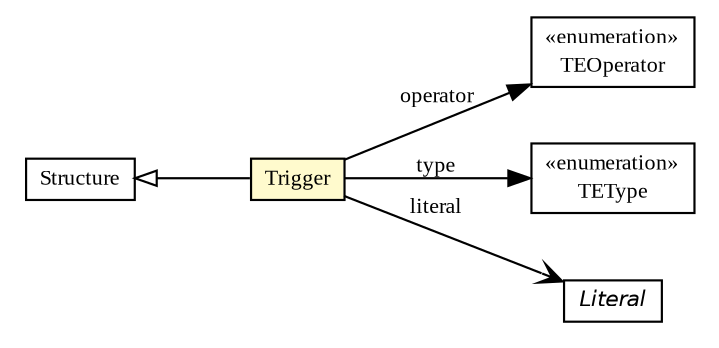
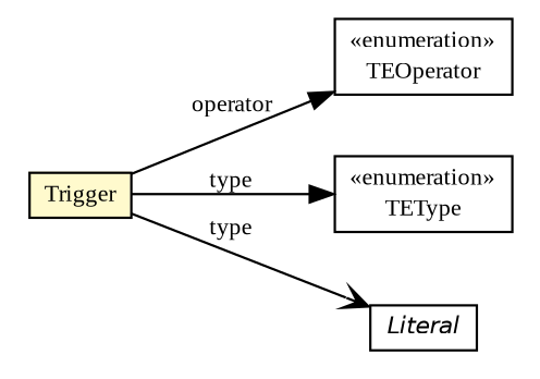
  digraph {
    fontname="Liberation Serif"
    nodesep=0.25
    rankdir=LR
    ranksep=0.5
    node [fontcolor=black fontname="Liberation Serif" fontsize=10.0 shape=plaintext]
    edge [arrowhead=normal color=black fontcolor=black fontname="Liberation Serif" fontsize=10.0 headport=p labelfontname=Helvetica labelfontsize=10 tailport=p]
    n1 [label=<<table title="jason.asSyntax.Trigger" border="0" cellborder="1" cellspacing="0" cellpadding="2" port="p" bgcolor="lemonChiffon" href="./Trigger.html"> 		<tr><td><table border="0" cellspacing="0" cellpadding="1"> <tr><td align="center" balign="center"> Trigger </td></tr> 		</table></td></tr> 		</table>>]
    n2 [label=<<table title="jason.asSyntax.Trigger.TEOperator" border="0" cellborder="1" cellspacing="0" cellpadding="2" port="p" href="./Trigger.TEOperator.html"> 		<tr><td><table border="0" cellspacing="0" cellpadding="1"> <tr><td align="center" balign="center"> &#171;enumeration&#187; </td></tr> <tr><td align="center" balign="center"> TEOperator </td></tr> 		</table></td></tr> 		</table>>]
    n3 [label=<<table title="jason.asSyntax.Trigger.TEType" border="0" cellborder="1" cellspacing="0" cellpadding="2" port="p" href="./Trigger.TEType.html"> 		<tr><td><table border="0" cellspacing="0" cellpadding="1"> <tr><td align="center" balign="center"> &#171;enumeration&#187; </td></tr> <tr><td align="center" balign="center"> TEType </td></tr> 		</table></td></tr> 		</table>>]
    n4 [label=<<table title="jason.asSyntax.Literal" border="0" cellborder="1" cellspacing="0" cellpadding="2" port="p" href="./Literal.html"> 		<tr><td><table border="0" cellspacing="0" cellpadding="1"> <tr><td align="center" balign="center"><font face="Helvetica-Oblique"> Literal </font></td></tr> 		</table></td></tr> 		</table>>]
-   n5 [label=<<table title="jason.asSyntax.Structure" border="0" cellborder="1" cellspacing="0" cellpadding="2" port="p" href="./Structure.html"> 		<tr><td><table border="0" cellspacing="0" cellpadding="1"> <tr><td align="center" balign="center"> Structure </td></tr> 		</table></td></tr> 		</table>>]
    n1 -> n2 [label=operator]
    n1 -> n3 [label=type]
-   n1 -> n4 [arrowhead=open label=literal]
-   n5 -> n1 [arrowtail=empty dir=back fontsize=10 arrowhead="" color="" fontcolor=""]
+   n1 -> n4 [arrowhead=open label=type]
  }
